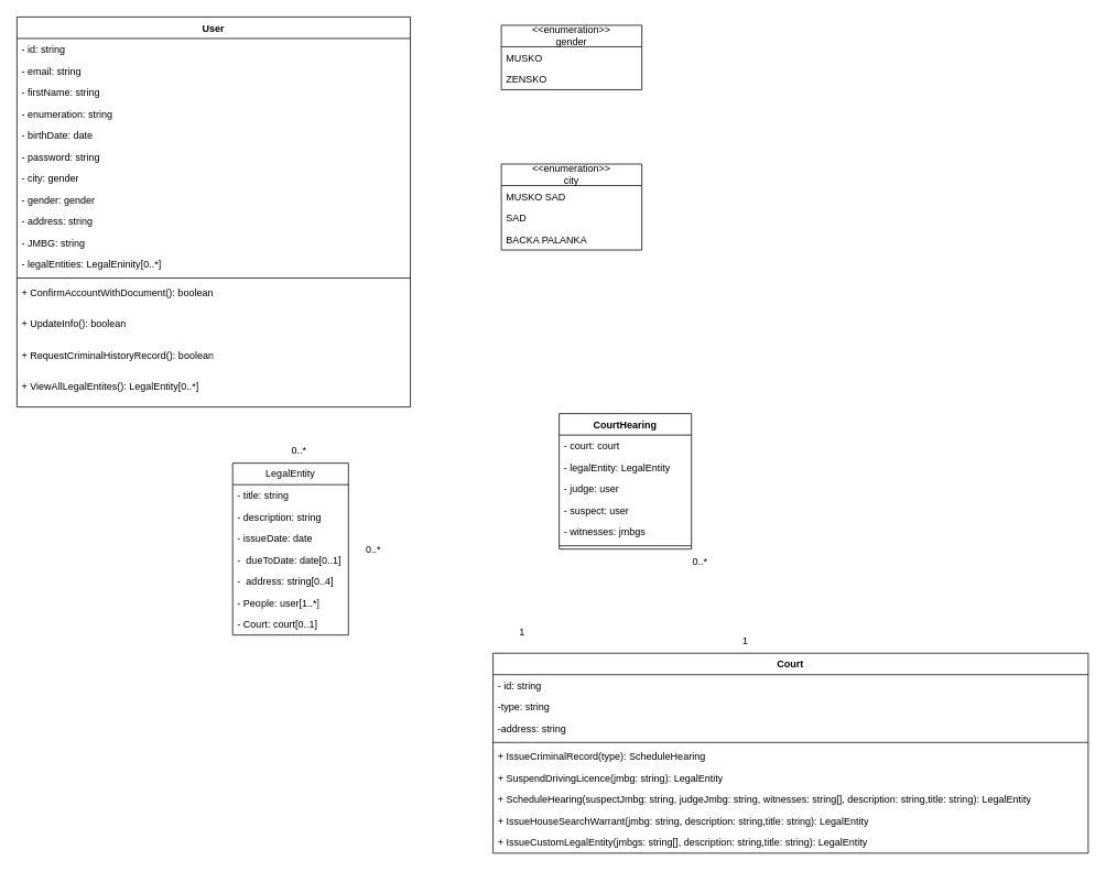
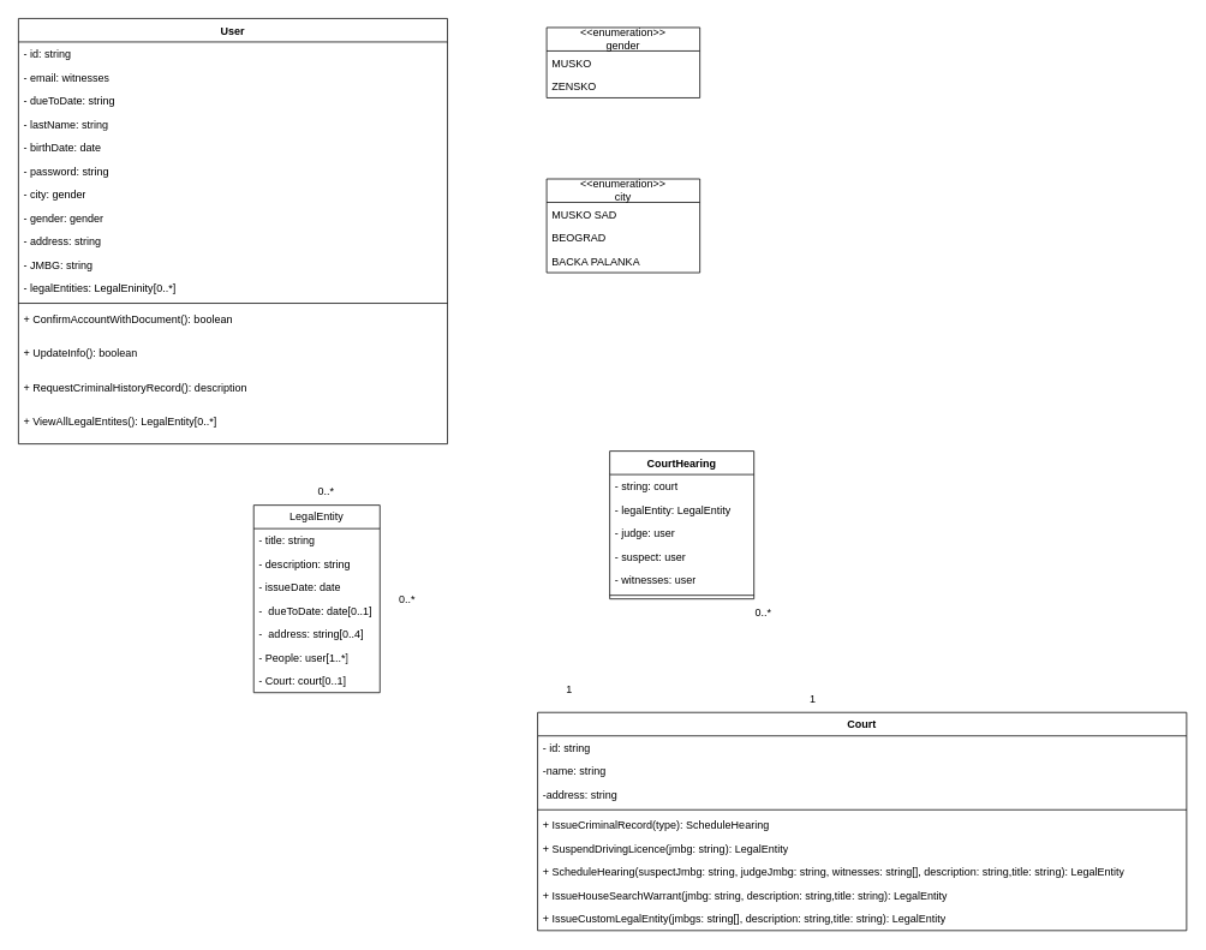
  <mxCell id="0" />
  <mxCell id="1" parent="0" />
  <mxCell id="2" value="User" style="swimlane;fontStyle=1;align=center;verticalAlign=top;childLayout=stackLayout;horizontal=1;startSize=26;horizontalStack=0;resizeParent=1;resizeParentMax=0;resizeLast=0;collapsible=1;marginBottom=0;whiteSpace=wrap;html=1;" vertex="1" parent="1"><mxGeometry x="20" y="20" width="476" height="472" as="geometry"><mxRectangle x="334" y="90" width="70" height="30" as="alternateBounds" /></mxGeometry></mxCell>
  <mxCell id="3" value="- id: string" style="text;strokeColor=none;fillColor=none;align=left;verticalAlign=top;spacingLeft=4;spacingRight=4;overflow=hidden;rotatable=0;points=[[0,0.5],[1,0.5]];portConstraint=eastwest;whiteSpace=wrap;html=1;" vertex="1" parent="2"><mxGeometry y="26" width="476" height="26" as="geometry" /></mxCell>
- <mxCell id="4" value="- email: string" style="text;strokeColor=none;fillColor=none;align=left;verticalAlign=top;spacingLeft=4;spacingRight=4;overflow=hidden;rotatable=0;points=[[0,0.5],[1,0.5]];portConstraint=eastwest;whiteSpace=wrap;html=1;" vertex="1" parent="2"><mxGeometry y="52" width="476" height="26" as="geometry" /></mxCell>
- <mxCell id="5" value="- firstName: string" style="text;strokeColor=none;fillColor=none;align=left;verticalAlign=top;spacingLeft=4;spacingRight=4;overflow=hidden;rotatable=0;points=[[0,0.5],[1,0.5]];portConstraint=eastwest;whiteSpace=wrap;html=1;" vertex="1" parent="2"><mxGeometry y="78" width="476" height="26" as="geometry" /></mxCell>
- <mxCell id="6" value="- enumeration: string" style="text;strokeColor=none;fillColor=none;align=left;verticalAlign=top;spacingLeft=4;spacingRight=4;overflow=hidden;rotatable=0;points=[[0,0.5],[1,0.5]];portConstraint=eastwest;whiteSpace=wrap;html=1;" vertex="1" parent="2"><mxGeometry y="104" width="476" height="26" as="geometry" /></mxCell>
+ <mxCell id="4" value="- email: witnesses" style="text;strokeColor=none;fillColor=none;align=left;verticalAlign=top;spacingLeft=4;spacingRight=4;overflow=hidden;rotatable=0;points=[[0,0.5],[1,0.5]];portConstraint=eastwest;whiteSpace=wrap;html=1;" vertex="1" parent="2"><mxGeometry y="52" width="476" height="26" as="geometry" /></mxCell>
+ <mxCell id="5" value="- dueToDate: string" style="text;strokeColor=none;fillColor=none;align=left;verticalAlign=top;spacingLeft=4;spacingRight=4;overflow=hidden;rotatable=0;points=[[0,0.5],[1,0.5]];portConstraint=eastwest;whiteSpace=wrap;html=1;" vertex="1" parent="2"><mxGeometry y="78" width="476" height="26" as="geometry" /></mxCell>
+ <mxCell id="6" value="- lastName: string" style="text;strokeColor=none;fillColor=none;align=left;verticalAlign=top;spacingLeft=4;spacingRight=4;overflow=hidden;rotatable=0;points=[[0,0.5],[1,0.5]];portConstraint=eastwest;whiteSpace=wrap;html=1;" vertex="1" parent="2"><mxGeometry y="104" width="476" height="26" as="geometry" /></mxCell>
  <mxCell id="7" value="- birthDate: date" style="text;strokeColor=none;fillColor=none;align=left;verticalAlign=top;spacingLeft=4;spacingRight=4;overflow=hidden;rotatable=0;points=[[0,0.5],[1,0.5]];portConstraint=eastwest;whiteSpace=wrap;html=1;" vertex="1" parent="2"><mxGeometry y="130" width="476" height="26" as="geometry" /></mxCell>
  <mxCell id="8" value="- password: string" style="text;strokeColor=none;fillColor=none;align=left;verticalAlign=top;spacingLeft=4;spacingRight=4;overflow=hidden;rotatable=0;points=[[0,0.5],[1,0.5]];portConstraint=eastwest;whiteSpace=wrap;html=1;" vertex="1" parent="2"><mxGeometry y="156" width="476" height="26" as="geometry" /></mxCell>
  <mxCell id="9" value="- city: gender" style="text;strokeColor=none;fillColor=none;align=left;verticalAlign=top;spacingLeft=4;spacingRight=4;overflow=hidden;rotatable=0;points=[[0,0.5],[1,0.5]];portConstraint=eastwest;whiteSpace=wrap;html=1;" vertex="1" parent="2"><mxGeometry y="182" width="476" height="26" as="geometry" /></mxCell>
  <mxCell id="10" value="- gender: gender" style="text;strokeColor=none;fillColor=none;align=left;verticalAlign=top;spacingLeft=4;spacingRight=4;overflow=hidden;rotatable=0;points=[[0,0.5],[1,0.5]];portConstraint=eastwest;whiteSpace=wrap;html=1;" vertex="1" parent="2"><mxGeometry y="208" width="476" height="26" as="geometry" /></mxCell>
  <mxCell id="11" value="- address: string" style="text;strokeColor=none;fillColor=none;align=left;verticalAlign=top;spacingLeft=4;spacingRight=4;overflow=hidden;rotatable=0;points=[[0,0.5],[1,0.5]];portConstraint=eastwest;whiteSpace=wrap;html=1;" vertex="1" parent="2"><mxGeometry y="234" width="476" height="26" as="geometry" /></mxCell>
  <mxCell id="12" value="- JMBG: string" style="text;strokeColor=none;fillColor=none;align=left;verticalAlign=top;spacingLeft=4;spacingRight=4;overflow=hidden;rotatable=0;points=[[0,0.5],[1,0.5]];portConstraint=eastwest;whiteSpace=wrap;html=1;" vertex="1" parent="2"><mxGeometry y="260" width="476" height="26" as="geometry" /></mxCell>
  <mxCell id="13" value="- legalEntities: LegalEninity[0..*]" style="text;strokeColor=none;fillColor=none;align=left;verticalAlign=top;spacingLeft=4;spacingRight=4;overflow=hidden;rotatable=0;points=[[0,0.5],[1,0.5]];portConstraint=eastwest;whiteSpace=wrap;html=1;" vertex="1" parent="2"><mxGeometry y="286" width="476" height="26" as="geometry" /></mxCell>
  <mxCell id="14" value="" style="line;strokeWidth=1;fillColor=none;align=left;verticalAlign=middle;spacingTop=-1;spacingLeft=3;spacingRight=3;rotatable=0;labelPosition=right;points=[];portConstraint=eastwest;strokeColor=inherit;" vertex="1" parent="2"><mxGeometry y="312" width="476" height="8" as="geometry" /></mxCell>
  <mxCell id="15" value="+ ConfirmAccountWithDocument(): boolean" style="text;strokeColor=none;fillColor=none;align=left;verticalAlign=top;spacingLeft=4;spacingRight=4;overflow=hidden;rotatable=0;points=[[0,0.5],[1,0.5]];portConstraint=eastwest;whiteSpace=wrap;html=1;" vertex="1" parent="2"><mxGeometry y="320" width="476" height="38" as="geometry" /></mxCell>
  <mxCell id="16" value="+ UpdateInfo(): boolean" style="text;strokeColor=none;fillColor=none;align=left;verticalAlign=top;spacingLeft=4;spacingRight=4;overflow=hidden;rotatable=0;points=[[0,0.5],[1,0.5]];portConstraint=eastwest;whiteSpace=wrap;html=1;" vertex="1" parent="2"><mxGeometry y="358" width="476" height="38" as="geometry" /></mxCell>
- <mxCell id="17" value="+ RequestCriminalHistoryRecord(): boolean" style="text;strokeColor=none;fillColor=none;align=left;verticalAlign=top;spacingLeft=4;spacingRight=4;overflow=hidden;rotatable=0;points=[[0,0.5],[1,0.5]];portConstraint=eastwest;whiteSpace=wrap;html=1;" vertex="1" parent="2"><mxGeometry y="396" width="476" height="38" as="geometry" /></mxCell>
+ <mxCell id="17" value="+ RequestCriminalHistoryRecord(): description" style="text;strokeColor=none;fillColor=none;align=left;verticalAlign=top;spacingLeft=4;spacingRight=4;overflow=hidden;rotatable=0;points=[[0,0.5],[1,0.5]];portConstraint=eastwest;whiteSpace=wrap;html=1;" vertex="1" parent="2"><mxGeometry y="396" width="476" height="38" as="geometry" /></mxCell>
  <mxCell id="18" value="+ ViewAllLegalEntites(): LegalEntity[0..*]" style="text;strokeColor=none;fillColor=none;align=left;verticalAlign=top;spacingLeft=4;spacingRight=4;overflow=hidden;rotatable=0;points=[[0,0.5],[1,0.5]];portConstraint=eastwest;whiteSpace=wrap;html=1;" vertex="1" parent="2"><mxGeometry y="434" width="476" height="38" as="geometry" /></mxCell>
  <mxCell id="19" value="LegalEntity" style="swimlane;fontStyle=0;childLayout=stackLayout;horizontal=1;startSize=26;fillColor=none;horizontalStack=0;resizeParent=1;resizeParentMax=0;resizeLast=0;collapsible=1;marginBottom=0;whiteSpace=wrap;html=1;" vertex="1" parent="1"><mxGeometry x="281" y="560" width="140" height="208" as="geometry" /></mxCell>
  <mxCell id="20" value="- title: string" style="text;strokeColor=none;fillColor=none;align=left;verticalAlign=top;spacingLeft=4;spacingRight=4;overflow=hidden;rotatable=0;points=[[0,0.5],[1,0.5]];portConstraint=eastwest;whiteSpace=wrap;html=1;" vertex="1" parent="19"><mxGeometry y="26" width="140" height="26" as="geometry" /></mxCell>
  <mxCell id="21" value="- description: string" style="text;strokeColor=none;fillColor=none;align=left;verticalAlign=top;spacingLeft=4;spacingRight=4;overflow=hidden;rotatable=0;points=[[0,0.5],[1,0.5]];portConstraint=eastwest;whiteSpace=wrap;html=1;" vertex="1" parent="19"><mxGeometry y="52" width="140" height="26" as="geometry" /></mxCell>
  <mxCell id="22" value="- issueDate: date" style="text;strokeColor=none;fillColor=none;align=left;verticalAlign=top;spacingLeft=4;spacingRight=4;overflow=hidden;rotatable=0;points=[[0,0.5],[1,0.5]];portConstraint=eastwest;whiteSpace=wrap;html=1;" vertex="1" parent="19"><mxGeometry y="78" width="140" height="26" as="geometry" /></mxCell>
  <mxCell id="23" value="-&amp;nbsp; dueToDate: date[0..1]" style="text;strokeColor=none;fillColor=none;align=left;verticalAlign=top;spacingLeft=4;spacingRight=4;overflow=hidden;rotatable=0;points=[[0,0.5],[1,0.5]];portConstraint=eastwest;whiteSpace=wrap;html=1;" vertex="1" parent="19"><mxGeometry y="104" width="140" height="26" as="geometry" /></mxCell>
  <mxCell id="24" value="-&amp;nbsp; address: string[0..4]" style="text;strokeColor=none;fillColor=none;align=left;verticalAlign=top;spacingLeft=4;spacingRight=4;overflow=hidden;rotatable=0;points=[[0,0.5],[1,0.5]];portConstraint=eastwest;whiteSpace=wrap;html=1;" vertex="1" parent="19"><mxGeometry y="130" width="140" height="26" as="geometry" /></mxCell>
  <mxCell id="25" value="- People: user[1..*]" style="text;strokeColor=none;fillColor=none;align=left;verticalAlign=top;spacingLeft=4;spacingRight=4;overflow=hidden;rotatable=0;points=[[0,0.5],[1,0.5]];portConstraint=eastwest;whiteSpace=wrap;html=1;" vertex="1" parent="19"><mxGeometry y="156" width="140" height="26" as="geometry" /></mxCell>
  <mxCell id="26" value="- Court: court[0..1]" style="text;strokeColor=none;fillColor=none;align=left;verticalAlign=top;spacingLeft=4;spacingRight=4;overflow=hidden;rotatable=0;points=[[0,0.5],[1,0.5]];portConstraint=eastwest;whiteSpace=wrap;html=1;" vertex="1" parent="19"><mxGeometry y="182" width="140" height="26" as="geometry" /></mxCell>
  <mxCell id="27" value="0..*" style="text;html=1;align=center;verticalAlign=middle;resizable=0;points=[];autosize=1;strokeColor=none;fillColor=none;" vertex="1" parent="1"><mxGeometry x="341" y="530" width="40" height="30" as="geometry" /></mxCell>
  <mxCell id="28" value="Court" style="swimlane;fontStyle=1;align=center;verticalAlign=top;childLayout=stackLayout;horizontal=1;startSize=26;horizontalStack=0;resizeParent=1;resizeParentMax=0;resizeLast=0;collapsible=1;marginBottom=0;whiteSpace=wrap;html=1;" vertex="1" parent="1"><mxGeometry x="596" y="790" width="720" height="242" as="geometry" /></mxCell>
  <mxCell id="29" value="- id: string" style="text;strokeColor=none;fillColor=none;align=left;verticalAlign=top;spacingLeft=4;spacingRight=4;overflow=hidden;rotatable=0;points=[[0,0.5],[1,0.5]];portConstraint=eastwest;whiteSpace=wrap;html=1;" vertex="1" parent="28"><mxGeometry y="26" width="720" height="26" as="geometry" /></mxCell>
- <mxCell id="30" value="-type: string" style="text;strokeColor=none;fillColor=none;align=left;verticalAlign=top;spacingLeft=4;spacingRight=4;overflow=hidden;rotatable=0;points=[[0,0.5],[1,0.5]];portConstraint=eastwest;whiteSpace=wrap;html=1;" vertex="1" parent="28"><mxGeometry y="52" width="720" height="26" as="geometry" /></mxCell>
+ <mxCell id="30" value="-name: string" style="text;strokeColor=none;fillColor=none;align=left;verticalAlign=top;spacingLeft=4;spacingRight=4;overflow=hidden;rotatable=0;points=[[0,0.5],[1,0.5]];portConstraint=eastwest;whiteSpace=wrap;html=1;" vertex="1" parent="28"><mxGeometry y="52" width="720" height="26" as="geometry" /></mxCell>
  <mxCell id="31" value="-address: string" style="text;strokeColor=none;fillColor=none;align=left;verticalAlign=top;spacingLeft=4;spacingRight=4;overflow=hidden;rotatable=0;points=[[0,0.5],[1,0.5]];portConstraint=eastwest;whiteSpace=wrap;html=1;" vertex="1" parent="28"><mxGeometry y="78" width="720" height="26" as="geometry" /></mxCell>
  <mxCell id="32" value="" style="line;strokeWidth=1;fillColor=none;align=left;verticalAlign=middle;spacingTop=-1;spacingLeft=3;spacingRight=3;rotatable=0;labelPosition=right;points=[];portConstraint=eastwest;strokeColor=inherit;" vertex="1" parent="28"><mxGeometry y="104" width="720" height="8" as="geometry" /></mxCell>
  <mxCell id="33" value="+ IssueCriminalRecord(type): ScheduleHearing" style="text;strokeColor=none;fillColor=none;align=left;verticalAlign=top;spacingLeft=4;spacingRight=4;overflow=hidden;rotatable=0;points=[[0,0.5],[1,0.5]];portConstraint=eastwest;whiteSpace=wrap;html=1;" vertex="1" parent="28"><mxGeometry y="112" width="720" height="26" as="geometry" /></mxCell>
  <mxCell id="34" value="+ SuspendDrivingLicence(jmbg: string): LegalEntity" style="text;strokeColor=none;fillColor=none;align=left;verticalAlign=top;spacingLeft=4;spacingRight=4;overflow=hidden;rotatable=0;points=[[0,0.5],[1,0.5]];portConstraint=eastwest;whiteSpace=wrap;html=1;" vertex="1" parent="28"><mxGeometry y="138" width="720" height="26" as="geometry" /></mxCell>
  <mxCell id="35" value="+ ScheduleHearing(suspectJmbg: string, judgeJmbg: string, witnesses: string[], description: string,title: string): LegalEntity" style="text;strokeColor=none;fillColor=none;align=left;verticalAlign=top;spacingLeft=4;spacingRight=4;overflow=hidden;rotatable=0;points=[[0,0.5],[1,0.5]];portConstraint=eastwest;whiteSpace=wrap;html=1;" vertex="1" parent="28"><mxGeometry y="164" width="720" height="26" as="geometry" /></mxCell>
  <mxCell id="36" value="+ IssueHouseSearchWarrant(jmbg: string, description: string,title: string): LegalEntity" style="text;strokeColor=none;fillColor=none;align=left;verticalAlign=top;spacingLeft=4;spacingRight=4;overflow=hidden;rotatable=0;points=[[0,0.5],[1,0.5]];portConstraint=eastwest;whiteSpace=wrap;html=1;" vertex="1" parent="28"><mxGeometry y="190" width="720" height="26" as="geometry" /></mxCell>
  <mxCell id="37" value="+ IssueCustomLegalEntity(jmbgs: string[], description: string,title: string): LegalEntity" style="text;strokeColor=none;fillColor=none;align=left;verticalAlign=top;spacingLeft=4;spacingRight=4;overflow=hidden;rotatable=0;points=[[0,0.5],[1,0.5]];portConstraint=eastwest;whiteSpace=wrap;html=1;" vertex="1" parent="28"><mxGeometry y="216" width="720" height="26" as="geometry" /></mxCell>
  <mxCell id="38" value="&lt;div&gt;&lt;span style=&quot;background-color: initial;&quot;&gt;&amp;lt;&amp;lt;enumeration&amp;gt;&amp;gt;&lt;/span&gt;&lt;/div&gt;&lt;span style=&quot;background-color: initial;&quot;&gt;gender&lt;/span&gt;" style="swimlane;fontStyle=0;childLayout=stackLayout;horizontal=1;startSize=26;fillColor=none;horizontalStack=0;resizeParent=1;resizeParentMax=0;resizeLast=0;collapsible=1;marginBottom=0;whiteSpace=wrap;html=1;" vertex="1" parent="1"><mxGeometry x="606" y="30" width="170" height="78" as="geometry" /></mxCell>
  <mxCell id="39" value="MUSKO" style="text;strokeColor=none;fillColor=none;align=left;verticalAlign=top;spacingLeft=4;spacingRight=4;overflow=hidden;rotatable=0;points=[[0,0.5],[1,0.5]];portConstraint=eastwest;whiteSpace=wrap;html=1;" vertex="1" parent="38"><mxGeometry y="26" width="170" height="26" as="geometry" /></mxCell>
  <mxCell id="40" value="ZENSKO" style="text;strokeColor=none;fillColor=none;align=left;verticalAlign=top;spacingLeft=4;spacingRight=4;overflow=hidden;rotatable=0;points=[[0,0.5],[1,0.5]];portConstraint=eastwest;whiteSpace=wrap;html=1;" vertex="1" parent="38"><mxGeometry y="52" width="170" height="26" as="geometry" /></mxCell>
  <mxCell id="41" value="&lt;div&gt;&lt;span style=&quot;background-color: initial;&quot;&gt;&amp;lt;&amp;lt;enumeration&amp;gt;&amp;gt;&lt;/span&gt;&lt;/div&gt;city" style="swimlane;fontStyle=0;childLayout=stackLayout;horizontal=1;startSize=26;fillColor=none;horizontalStack=0;resizeParent=1;resizeParentMax=0;resizeLast=0;collapsible=1;marginBottom=0;whiteSpace=wrap;html=1;" vertex="1" parent="1"><mxGeometry x="606" y="198" width="170" height="104" as="geometry" /></mxCell>
  <mxCell id="42" value="MUSKO SAD" style="text;strokeColor=none;fillColor=none;align=left;verticalAlign=top;spacingLeft=4;spacingRight=4;overflow=hidden;rotatable=0;points=[[0,0.5],[1,0.5]];portConstraint=eastwest;whiteSpace=wrap;html=1;" vertex="1" parent="41"><mxGeometry y="26" width="170" height="26" as="geometry" /></mxCell>
- <mxCell id="43" value="SAD" style="text;strokeColor=none;fillColor=none;align=left;verticalAlign=top;spacingLeft=4;spacingRight=4;overflow=hidden;rotatable=0;points=[[0,0.5],[1,0.5]];portConstraint=eastwest;whiteSpace=wrap;html=1;" vertex="1" parent="41"><mxGeometry y="52" width="170" height="26" as="geometry" /></mxCell>
+ <mxCell id="43" value="BEOGRAD" style="text;strokeColor=none;fillColor=none;align=left;verticalAlign=top;spacingLeft=4;spacingRight=4;overflow=hidden;rotatable=0;points=[[0,0.5],[1,0.5]];portConstraint=eastwest;whiteSpace=wrap;html=1;" vertex="1" parent="41"><mxGeometry y="52" width="170" height="26" as="geometry" /></mxCell>
  <mxCell id="44" value="BACKA PALANKA" style="text;strokeColor=none;fillColor=none;align=left;verticalAlign=top;spacingLeft=4;spacingRight=4;overflow=hidden;rotatable=0;points=[[0,0.5],[1,0.5]];portConstraint=eastwest;whiteSpace=wrap;html=1;" vertex="1" parent="41"><mxGeometry y="78" width="170" height="26" as="geometry" /></mxCell>
  <mxCell id="45" value="1" style="text;html=1;align=center;verticalAlign=middle;resizable=0;points=[];autosize=1;strokeColor=none;fillColor=none;" vertex="1" parent="1"><mxGeometry x="616" y="750" width="30" height="30" as="geometry" /></mxCell>
  <mxCell id="46" value="0..*" style="text;html=1;align=center;verticalAlign=middle;resizable=0;points=[];autosize=1;strokeColor=none;fillColor=none;" vertex="1" parent="1"><mxGeometry x="431" y="650" width="40" height="30" as="geometry" /></mxCell>
  <mxCell id="47" value="CourtHearing" style="swimlane;fontStyle=1;align=center;verticalAlign=top;childLayout=stackLayout;horizontal=1;startSize=26;horizontalStack=0;resizeParent=1;resizeParentMax=0;resizeLast=0;collapsible=1;marginBottom=0;whiteSpace=wrap;html=1;" vertex="1" parent="1"><mxGeometry x="676" y="500" width="160" height="164" as="geometry" /></mxCell>
- <mxCell id="48" value="- court: court" style="text;strokeColor=none;fillColor=none;align=left;verticalAlign=top;spacingLeft=4;spacingRight=4;overflow=hidden;rotatable=0;points=[[0,0.5],[1,0.5]];portConstraint=eastwest;whiteSpace=wrap;html=1;" vertex="1" parent="47"><mxGeometry y="26" width="160" height="26" as="geometry" /></mxCell>
+ <mxCell id="48" value="- string: court" style="text;strokeColor=none;fillColor=none;align=left;verticalAlign=top;spacingLeft=4;spacingRight=4;overflow=hidden;rotatable=0;points=[[0,0.5],[1,0.5]];portConstraint=eastwest;whiteSpace=wrap;html=1;" vertex="1" parent="47"><mxGeometry y="26" width="160" height="26" as="geometry" /></mxCell>
  <mxCell id="49" value="- legalEntity: LegalEntity" style="text;strokeColor=none;fillColor=none;align=left;verticalAlign=top;spacingLeft=4;spacingRight=4;overflow=hidden;rotatable=0;points=[[0,0.5],[1,0.5]];portConstraint=eastwest;whiteSpace=wrap;html=1;" vertex="1" parent="47"><mxGeometry y="52" width="160" height="26" as="geometry" /></mxCell>
  <mxCell id="50" value="- judge: user" style="text;strokeColor=none;fillColor=none;align=left;verticalAlign=top;spacingLeft=4;spacingRight=4;overflow=hidden;rotatable=0;points=[[0,0.5],[1,0.5]];portConstraint=eastwest;whiteSpace=wrap;html=1;" vertex="1" parent="47"><mxGeometry y="78" width="160" height="26" as="geometry" /></mxCell>
  <mxCell id="51" value="- suspect: user" style="text;strokeColor=none;fillColor=none;align=left;verticalAlign=top;spacingLeft=4;spacingRight=4;overflow=hidden;rotatable=0;points=[[0,0.5],[1,0.5]];portConstraint=eastwest;whiteSpace=wrap;html=1;" vertex="1" parent="47"><mxGeometry y="104" width="160" height="26" as="geometry" /></mxCell>
- <mxCell id="52" value="- witnesses: jmbgs" style="text;strokeColor=none;fillColor=none;align=left;verticalAlign=top;spacingLeft=4;spacingRight=4;overflow=hidden;rotatable=0;points=[[0,0.5],[1,0.5]];portConstraint=eastwest;whiteSpace=wrap;html=1;" vertex="1" parent="47"><mxGeometry y="130" width="160" height="26" as="geometry" /></mxCell>
+ <mxCell id="52" value="- witnesses: user" style="text;strokeColor=none;fillColor=none;align=left;verticalAlign=top;spacingLeft=4;spacingRight=4;overflow=hidden;rotatable=0;points=[[0,0.5],[1,0.5]];portConstraint=eastwest;whiteSpace=wrap;html=1;" vertex="1" parent="47"><mxGeometry y="130" width="160" height="26" as="geometry" /></mxCell>
  <mxCell id="53" value="" style="line;strokeWidth=1;fillColor=none;align=left;verticalAlign=middle;spacingTop=-1;spacingLeft=3;spacingRight=3;rotatable=0;labelPosition=right;points=[];portConstraint=eastwest;strokeColor=inherit;" vertex="1" parent="47"><mxGeometry y="156" width="160" height="8" as="geometry" /></mxCell>
  <mxCell id="54" value="1" style="text;html=1;align=center;verticalAlign=middle;resizable=0;points=[];autosize=1;strokeColor=none;fillColor=none;" vertex="1" parent="1"><mxGeometry x="886" y="760" width="30" height="30" as="geometry" /></mxCell>
  <mxCell id="55" value="0..*" style="text;html=1;align=center;verticalAlign=middle;resizable=0;points=[];autosize=1;strokeColor=none;fillColor=none;" vertex="1" parent="1"><mxGeometry x="826" y="664" width="40" height="30" as="geometry" /></mxCell>
